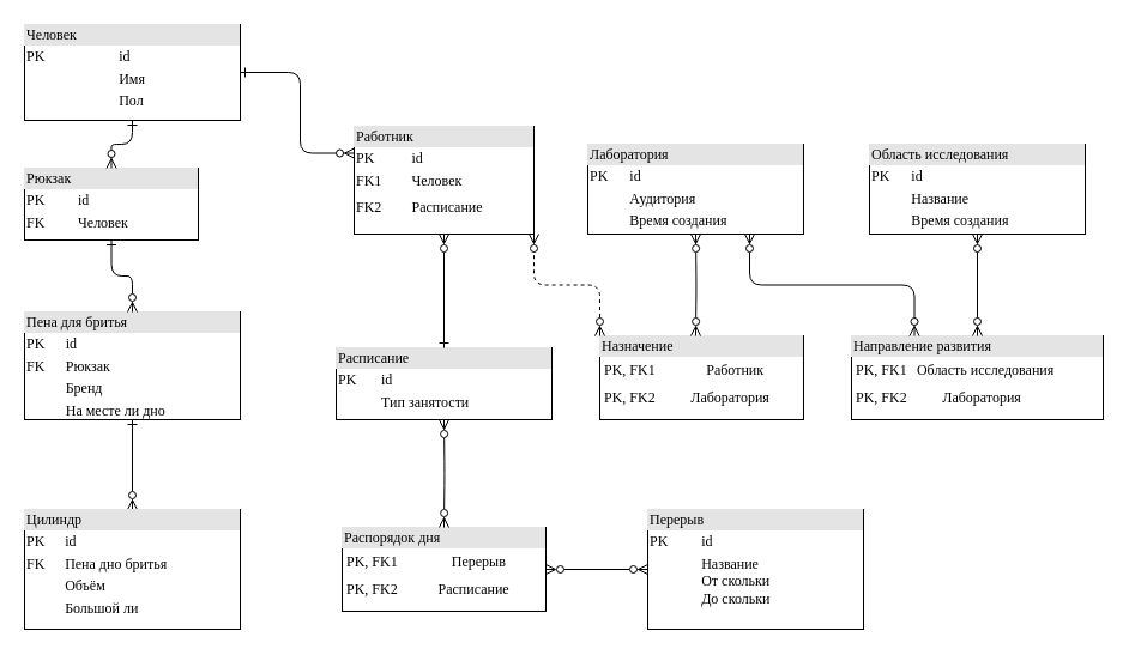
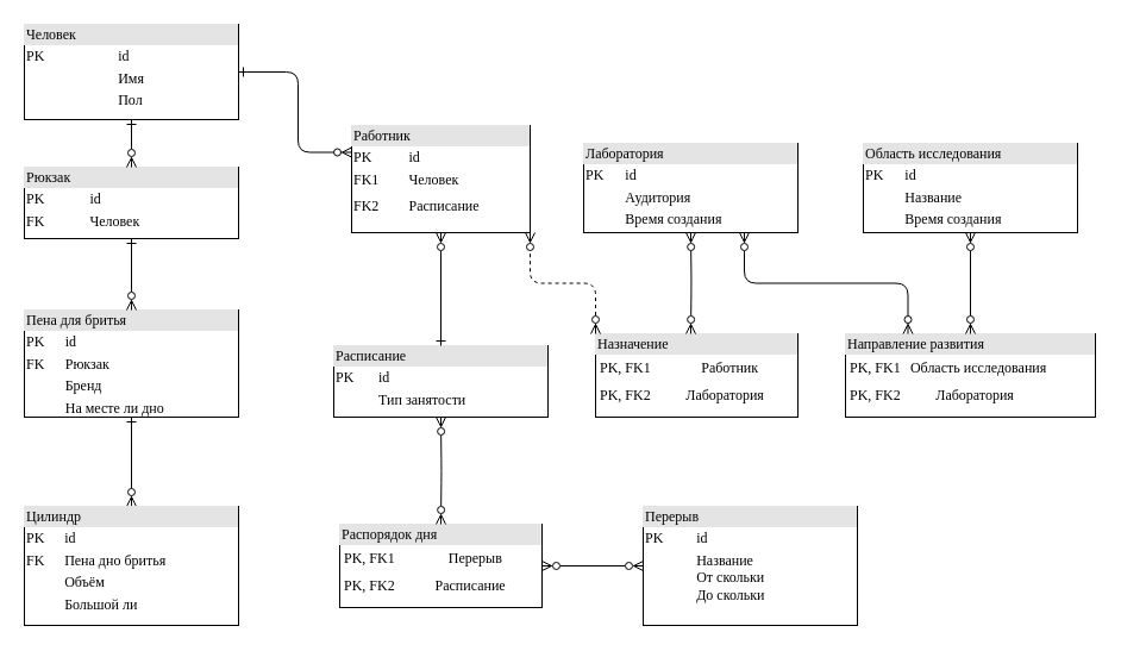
  <mxCell id="0" />
  <mxCell id="1" parent="0" />
  <mxCell id="2" value="&lt;div style=&quot;box-sizing:border-box;width:100%;background:#e4e4e4;padding:2px;&quot;&gt;Человек&lt;/div&gt;&lt;table style=&quot;width:100%;font-size:1em;&quot; cellpadding=&quot;2&quot; cellspacing=&quot;0&quot;&gt;&lt;tbody&gt;&lt;tr&gt;&lt;td&gt;PK&lt;/td&gt;&lt;td&gt;id&lt;/td&gt;&lt;/tr&gt;&lt;tr&gt;&lt;td&gt;&lt;br&gt;&lt;/td&gt;&lt;td&gt;Имя&lt;/td&gt;&lt;/tr&gt;&lt;tr&gt;&lt;td&gt;&lt;/td&gt;&lt;td&gt;Пол&lt;/td&gt;&lt;/tr&gt;&lt;/tbody&gt;&lt;/table&gt;" style="verticalAlign=top;align=left;overflow=fill;html=1;rounded=0;shadow=0;comic=0;labelBackgroundColor=none;strokeWidth=1;fontFamily=Verdana;fontSize=12" parent="1" vertex="1"><mxGeometry x="20" y="20" width="180" height="80" as="geometry" /></mxCell>
  <mxCell id="3" value="&lt;div style=&quot;box-sizing: border-box ; width: 100% ; background: #e4e4e4 ; padding: 2px&quot;&gt;Работник&lt;/div&gt;&lt;table style=&quot;width: 100% ; font-size: 1em&quot; cellpadding=&quot;2&quot; cellspacing=&quot;0&quot;&gt;&lt;tbody&gt;&lt;tr&gt;&lt;td&gt;PK&lt;/td&gt;&lt;td&gt;id&lt;/td&gt;&lt;/tr&gt;&lt;tr&gt;&lt;td&gt;FK1&lt;/td&gt;&lt;td&gt;Человек&lt;/td&gt;&lt;/tr&gt;&lt;tr&gt;&lt;td&gt;&lt;/td&gt;&lt;td&gt;&lt;/td&gt;&lt;/tr&gt;&lt;tr&gt;&lt;td&gt;FK2&amp;nbsp;&lt;br&gt;&lt;/td&gt;&lt;td&gt;Расписание&lt;br&gt;&lt;/td&gt;&lt;/tr&gt;&lt;tr&gt;&lt;td&gt;&lt;/td&gt;&lt;td&gt;&lt;br&gt;&lt;/td&gt;&lt;/tr&gt;&lt;/tbody&gt;&lt;/table&gt;" style="verticalAlign=top;align=left;overflow=fill;html=1;rounded=0;shadow=0;comic=0;labelBackgroundColor=none;strokeWidth=1;fontFamily=Verdana;fontSize=12" parent="1" vertex="1"><mxGeometry x="295" y="105" width="150" height="90" as="geometry" /></mxCell>
  <mxCell id="4" style="edgeStyle=orthogonalEdgeStyle;html=1;labelBackgroundColor=none;startArrow=ERzeroToMany;endArrow=ERone;fontFamily=Verdana;fontSize=12;align=left;startFill=0;endFill=0;" parent="1" source="5" target="6" edge="1"><mxGeometry relative="1" as="geometry" /></mxCell>
  <mxCell id="5" value="&lt;div style=&quot;box-sizing: border-box ; width: 100% ; background: #e4e4e4 ; padding: 2px&quot;&gt;Цилиндр&lt;/div&gt;&lt;table style=&quot;width: 100% ; font-size: 1em&quot; cellpadding=&quot;2&quot; cellspacing=&quot;0&quot;&gt;&lt;tbody&gt;&lt;tr&gt;&lt;td&gt;PK&lt;/td&gt;&lt;td&gt;id&lt;/td&gt;&lt;/tr&gt;&lt;tr&gt;&lt;td&gt;FK&lt;/td&gt;&lt;td&gt;Пена дно бритья&lt;/td&gt;&lt;/tr&gt;&lt;tr&gt;&lt;td&gt;&lt;/td&gt;&lt;td&gt;Объём&lt;/td&gt;&lt;/tr&gt;&lt;tr&gt;&lt;td&gt;&lt;br&gt;&lt;/td&gt;&lt;td&gt;Большой ли&lt;br&gt;&lt;/td&gt;&lt;/tr&gt;&lt;/tbody&gt;&lt;/table&gt;" style="verticalAlign=top;align=left;overflow=fill;html=1;rounded=0;shadow=0;comic=0;labelBackgroundColor=none;strokeWidth=1;fontFamily=Verdana;fontSize=12" parent="1" vertex="1"><mxGeometry x="20" y="425" width="180" height="100" as="geometry" /></mxCell>
  <mxCell id="6" value="&lt;div style=&quot;box-sizing: border-box ; width: 100% ; background: #e4e4e4 ; padding: 2px&quot;&gt;Пена для бритья&lt;/div&gt;&lt;table style=&quot;width: 100% ; font-size: 1em&quot; cellpadding=&quot;2&quot; cellspacing=&quot;0&quot;&gt;&lt;tbody&gt;&lt;tr&gt;&lt;td&gt;PK&lt;/td&gt;&lt;td&gt;id&lt;/td&gt;&lt;/tr&gt;&lt;tr&gt;&lt;td&gt;FK&lt;/td&gt;&lt;td&gt;Рюкзак&lt;/td&gt;&lt;/tr&gt;&lt;tr&gt;&lt;td&gt;&lt;/td&gt;&lt;td&gt;Бренд&lt;/td&gt;&lt;/tr&gt;&lt;tr&gt;&lt;td&gt;&lt;br&gt;&lt;/td&gt;&lt;td&gt;На месте ли дно&lt;br&gt;&lt;/td&gt;&lt;/tr&gt;&lt;/tbody&gt;&lt;/table&gt;" style="verticalAlign=top;align=left;overflow=fill;html=1;rounded=0;shadow=0;comic=0;labelBackgroundColor=none;strokeWidth=1;fontFamily=Verdana;fontSize=12" parent="1" vertex="1"><mxGeometry x="20" y="260" width="180" height="90" as="geometry" /></mxCell>
  <mxCell id="7" style="edgeStyle=orthogonalEdgeStyle;html=1;entryX=0.5;entryY=0;labelBackgroundColor=none;startArrow=ERone;endArrow=ERzeroToMany;fontFamily=Verdana;fontSize=12;align=left;startFill=0;endFill=0;" parent="1" source="8" target="6" edge="1"><mxGeometry relative="1" as="geometry" /></mxCell>
- <mxCell id="8" value="&lt;div style=&quot;box-sizing:border-box;width:100%;background:#e4e4e4;padding:2px;&quot;&gt;Рюкзак&lt;/div&gt;&lt;table style=&quot;width:100%;font-size:1em;&quot; cellpadding=&quot;2&quot; cellspacing=&quot;0&quot;&gt;&lt;tbody&gt;&lt;tr&gt;&lt;td&gt;PK&lt;/td&gt;&lt;td&gt;id&lt;/td&gt;&lt;/tr&gt;&lt;tr&gt;&lt;td&gt;FK&lt;/td&gt;&lt;td&gt;Человек&lt;/td&gt;&lt;/tr&gt;&lt;tr&gt;&lt;td&gt;&lt;/td&gt;&lt;td&gt;&lt;br&gt;&lt;/td&gt;&lt;/tr&gt;&lt;/tbody&gt;&lt;/table&gt;" style="verticalAlign=top;align=left;overflow=fill;html=1;rounded=0;shadow=0;comic=0;labelBackgroundColor=none;strokeWidth=1;fontFamily=Verdana;fontSize=12" parent="1" vertex="1"><mxGeometry x="20" y="140" width="145" height="60" as="geometry" /></mxCell>
+ <mxCell id="8" value="&lt;div style=&quot;box-sizing:border-box;width:100%;background:#e4e4e4;padding:2px;&quot;&gt;Рюкзак&lt;/div&gt;&lt;table style=&quot;width:100%;font-size:1em;&quot; cellpadding=&quot;2&quot; cellspacing=&quot;0&quot;&gt;&lt;tbody&gt;&lt;tr&gt;&lt;td&gt;PK&lt;/td&gt;&lt;td&gt;id&lt;/td&gt;&lt;/tr&gt;&lt;tr&gt;&lt;td&gt;FK&lt;/td&gt;&lt;td&gt;Человек&lt;/td&gt;&lt;/tr&gt;&lt;tr&gt;&lt;td&gt;&lt;/td&gt;&lt;td&gt;&lt;br&gt;&lt;/td&gt;&lt;/tr&gt;&lt;/tbody&gt;&lt;/table&gt;" style="verticalAlign=top;align=left;overflow=fill;html=1;rounded=0;shadow=0;comic=0;labelBackgroundColor=none;strokeWidth=1;fontFamily=Verdana;fontSize=12" parent="1" vertex="1"><mxGeometry x="20" y="140" width="180" height="60" as="geometry" /></mxCell>
  <mxCell id="9" style="edgeStyle=orthogonalEdgeStyle;rounded=0;orthogonalLoop=1;jettySize=auto;html=1;entryX=1;entryY=0.5;entryDx=0;entryDy=0;strokeColor=none;" edge="1" parent="1" target="8"><mxGeometry relative="1" as="geometry"><mxPoint x="340" y="235.077" as="sourcePoint" /></mxGeometry></mxCell>
  <mxCell id="10" value="&lt;div style=&quot;box-sizing: border-box ; width: 100% ; background: #e4e4e4 ; padding: 2px&quot;&gt;Расписание&lt;br&gt;&lt;/div&gt;&lt;table style=&quot;width: 100% ; font-size: 1em&quot; cellpadding=&quot;2&quot; cellspacing=&quot;0&quot;&gt;&lt;tbody&gt;&lt;tr&gt;&lt;td&gt;PK&lt;/td&gt;&lt;td&gt;id&lt;/td&gt;&lt;/tr&gt;&lt;tr&gt;&lt;td&gt;&lt;br&gt;&lt;/td&gt;&lt;td&gt;Тип занятости&lt;/td&gt;&lt;/tr&gt;&lt;tr&gt;&lt;td&gt;&lt;/td&gt;&lt;td&gt;&lt;/td&gt;&lt;/tr&gt;&lt;/tbody&gt;&lt;/table&gt;" style="verticalAlign=top;align=left;overflow=fill;html=1;rounded=0;shadow=0;comic=0;labelBackgroundColor=none;strokeWidth=1;fontFamily=Verdana;fontSize=12" parent="1" vertex="1"><mxGeometry x="280" y="290" width="180" height="60" as="geometry" /></mxCell>
  <mxCell id="11" value="" style="edgeStyle=orthogonalEdgeStyle;html=1;endArrow=ERzeroToMany;startArrow=ERone;labelBackgroundColor=none;fontFamily=Verdana;fontSize=12;align=left;exitX=0.5;exitY=1;entryX=0.5;entryY=0;startFill=0;endFill=0;" parent="1" source="2" target="8" edge="1"><mxGeometry width="100" height="100" relative="1" as="geometry"><mxPoint x="220" y="140" as="sourcePoint" /><mxPoint x="320" y="40" as="targetPoint" /></mxGeometry></mxCell>
  <mxCell id="12" value="&lt;div style=&quot;box-sizing: border-box ; width: 100% ; background: #e4e4e4 ; padding: 2px&quot;&gt;Перерыв&lt;/div&gt;&lt;table style=&quot;width: 100% ; font-size: 1em&quot; cellpadding=&quot;2&quot; cellspacing=&quot;0&quot;&gt;&lt;tbody&gt;&lt;tr&gt;&lt;td&gt;PK&lt;/td&gt;&lt;td&gt;id&lt;/td&gt;&lt;/tr&gt;&lt;tr&gt;&lt;td&gt;&lt;br&gt;&lt;/td&gt;&lt;td&gt;Название&lt;br&gt;От скольки&lt;br&gt;До скольки&lt;/td&gt;&lt;/tr&gt;&lt;tr&gt;&lt;td&gt;&lt;/td&gt;&lt;td&gt;&lt;/td&gt;&lt;/tr&gt;&lt;/tbody&gt;&lt;/table&gt;" style="verticalAlign=top;align=left;overflow=fill;html=1;rounded=0;shadow=0;comic=0;labelBackgroundColor=none;strokeWidth=1;fontFamily=Verdana;fontSize=12" vertex="1" parent="1"><mxGeometry x="540" y="425" width="180" height="100" as="geometry" /></mxCell>
  <mxCell id="13" value="&lt;div style=&quot;box-sizing: border-box ; width: 100% ; background: #e4e4e4 ; padding: 2px&quot;&gt;Распорядок дня&amp;nbsp;&lt;br&gt;&lt;/div&gt;&lt;table style=&quot;width: 100% ; font-size: 1em&quot; cellpadding=&quot;2&quot; cellspacing=&quot;0&quot;&gt;&lt;tbody&gt;&lt;tr&gt;&lt;td&gt;&lt;table style=&quot;border-color: var(--border-color); font-size: 1em; width: 180px;&quot; cellpadding=&quot;2&quot; cellspacing=&quot;0&quot;&gt;&lt;tbody style=&quot;border-color: var(--border-color);&quot;&gt;&lt;tr style=&quot;border-color: var(--border-color);&quot;&gt;&lt;td style=&quot;border-color: var(--border-color);&quot;&gt;PK, FK1&lt;/td&gt;&lt;td style=&quot;border-color: var(--border-color);&quot;&gt;Перерыв&lt;/td&gt;&lt;/tr&gt;&lt;/tbody&gt;&lt;/table&gt;&lt;/td&gt;&lt;td&gt;&lt;br&gt;&lt;/td&gt;&lt;/tr&gt;&lt;tr&gt;&lt;td&gt;&lt;table style=&quot;border-color: var(--border-color); font-size: 1em; width: 180px;&quot; cellpadding=&quot;2&quot; cellspacing=&quot;0&quot;&gt;&lt;tbody style=&quot;border-color: var(--border-color);&quot;&gt;&lt;tr style=&quot;border-color: var(--border-color);&quot;&gt;&lt;td style=&quot;border-color: var(--border-color);&quot;&gt;PK, FK2&lt;/td&gt;&lt;td style=&quot;border-color: var(--border-color);&quot;&gt;Расписание&lt;/td&gt;&lt;/tr&gt;&lt;/tbody&gt;&lt;/table&gt;&lt;/td&gt;&lt;td&gt;&lt;br&gt;&lt;/td&gt;&lt;/tr&gt;&lt;tr&gt;&lt;td&gt;&lt;/td&gt;&lt;td&gt;&lt;/td&gt;&lt;/tr&gt;&lt;/tbody&gt;&lt;/table&gt;" style="verticalAlign=top;align=left;overflow=fill;html=1;rounded=0;shadow=0;comic=0;labelBackgroundColor=none;strokeWidth=1;fontFamily=Verdana;fontSize=12" vertex="1" parent="1"><mxGeometry x="285" y="440" width="170" height="70" as="geometry" /></mxCell>
  <mxCell id="14" style="edgeStyle=orthogonalEdgeStyle;html=1;labelBackgroundColor=none;startArrow=ERzeroToMany;endArrow=ERzeroToMany;fontFamily=Verdana;fontSize=12;align=left;startFill=0;endFill=0;entryX=0;entryY=0.5;entryDx=0;entryDy=0;exitX=1;exitY=0.5;exitDx=0;exitDy=0;" edge="1" parent="1" source="13" target="12"><mxGeometry relative="1" as="geometry"><mxPoint x="490" y="485" as="sourcePoint" /><mxPoint x="570" y="485" as="targetPoint" /></mxGeometry></mxCell>
  <mxCell id="15" style="edgeStyle=orthogonalEdgeStyle;html=1;entryX=0;entryY=0.25;labelBackgroundColor=none;startArrow=ERone;endArrow=ERzeroToMany;fontFamily=Verdana;fontSize=12;align=left;startFill=0;endFill=0;entryDx=0;entryDy=0;exitX=1;exitY=0.5;exitDx=0;exitDy=0;" edge="1" parent="1" source="2" target="3"><mxGeometry relative="1" as="geometry"><mxPoint x="120" y="210" as="sourcePoint" /><mxPoint x="120" y="270" as="targetPoint" /><Array as="points"><mxPoint x="250" y="60" /><mxPoint x="250" y="128" /></Array></mxGeometry></mxCell>
  <mxCell id="16" style="edgeStyle=orthogonalEdgeStyle;html=1;labelBackgroundColor=none;startArrow=ERzeroToMany;endArrow=ERzeroToMany;fontFamily=Verdana;fontSize=12;align=left;startFill=0;endFill=0;entryX=0.5;entryY=1;entryDx=0;entryDy=0;" edge="1" parent="1" target="10"><mxGeometry relative="1" as="geometry"><mxPoint x="370" y="440" as="sourcePoint" /><mxPoint x="550" y="485" as="targetPoint" /></mxGeometry></mxCell>
  <mxCell id="17" value="" style="edgeStyle=orthogonalEdgeStyle;html=1;endArrow=ERone;startArrow=ERzeroToMany;labelBackgroundColor=none;fontFamily=Verdana;fontSize=12;align=left;entryX=0.5;entryY=0;startFill=0;endFill=0;entryDx=0;entryDy=0;exitX=0.5;exitY=1;exitDx=0;exitDy=0;" edge="1" parent="1" source="3" target="10"><mxGeometry width="100" height="100" relative="1" as="geometry"><mxPoint x="370" y="200" as="sourcePoint" /><mxPoint x="120" y="150" as="targetPoint" /></mxGeometry></mxCell>
  <mxCell id="18" value="&lt;div style=&quot;box-sizing:border-box;width:100%;background:#e4e4e4;padding:2px;&quot;&gt;Область исследования&amp;nbsp;&lt;br&gt;&lt;/div&gt;&lt;table style=&quot;width:100%;font-size:1em;&quot; cellpadding=&quot;2&quot; cellspacing=&quot;0&quot;&gt;&lt;tbody&gt;&lt;tr&gt;&lt;td&gt;PK&lt;/td&gt;&lt;td&gt;id&lt;/td&gt;&lt;/tr&gt;&lt;tr&gt;&lt;td&gt;&lt;br&gt;&lt;/td&gt;&lt;td&gt;Название&lt;/td&gt;&lt;/tr&gt;&lt;tr&gt;&lt;td&gt;&lt;/td&gt;&lt;td&gt;Время создания&lt;/td&gt;&lt;/tr&gt;&lt;/tbody&gt;&lt;/table&gt;" style="verticalAlign=top;align=left;overflow=fill;html=1;rounded=0;shadow=0;comic=0;labelBackgroundColor=none;strokeWidth=1;fontFamily=Verdana;fontSize=12" vertex="1" parent="1"><mxGeometry x="725" y="120" width="180" height="75" as="geometry" /></mxCell>
  <mxCell id="19" value="&lt;div style=&quot;box-sizing:border-box;width:100%;background:#e4e4e4;padding:2px;&quot;&gt;Лаборатория&lt;/div&gt;&lt;table style=&quot;width:100%;font-size:1em;&quot; cellpadding=&quot;2&quot; cellspacing=&quot;0&quot;&gt;&lt;tbody&gt;&lt;tr&gt;&lt;td&gt;PK&lt;/td&gt;&lt;td&gt;id&lt;/td&gt;&lt;/tr&gt;&lt;tr&gt;&lt;td&gt;&lt;br&gt;&lt;/td&gt;&lt;td&gt;Аудитория&lt;/td&gt;&lt;/tr&gt;&lt;tr&gt;&lt;td&gt;&lt;/td&gt;&lt;td&gt;Время создания&lt;/td&gt;&lt;/tr&gt;&lt;/tbody&gt;&lt;/table&gt;" style="verticalAlign=top;align=left;overflow=fill;html=1;rounded=0;shadow=0;comic=0;labelBackgroundColor=none;strokeWidth=1;fontFamily=Verdana;fontSize=12" vertex="1" parent="1"><mxGeometry x="490" y="120" width="180" height="75" as="geometry" /></mxCell>
  <mxCell id="20" value="&lt;div style=&quot;box-sizing: border-box ; width: 100% ; background: #e4e4e4 ; padding: 2px&quot;&gt;Назначение&lt;/div&gt;&lt;table style=&quot;width: 100% ; font-size: 1em&quot; cellpadding=&quot;2&quot; cellspacing=&quot;0&quot;&gt;&lt;tbody&gt;&lt;tr&gt;&lt;td&gt;&lt;table style=&quot;border-color: var(--border-color); font-size: 1em; width: 180px;&quot; cellpadding=&quot;2&quot; cellspacing=&quot;0&quot;&gt;&lt;tbody style=&quot;border-color: var(--border-color);&quot;&gt;&lt;tr style=&quot;border-color: var(--border-color);&quot;&gt;&lt;td style=&quot;border-color: var(--border-color);&quot;&gt;PK, FK1&lt;/td&gt;&lt;td style=&quot;border-color: var(--border-color);&quot;&gt;Работник&lt;/td&gt;&lt;/tr&gt;&lt;/tbody&gt;&lt;/table&gt;&lt;/td&gt;&lt;td&gt;&lt;br&gt;&lt;/td&gt;&lt;/tr&gt;&lt;tr&gt;&lt;td&gt;&lt;table style=&quot;border-color: var(--border-color); font-size: 1em; width: 180px;&quot; cellpadding=&quot;2&quot; cellspacing=&quot;0&quot;&gt;&lt;tbody style=&quot;border-color: var(--border-color);&quot;&gt;&lt;tr style=&quot;border-color: var(--border-color);&quot;&gt;&lt;td style=&quot;border-color: var(--border-color);&quot;&gt;PK, FK2&lt;/td&gt;&lt;td style=&quot;border-color: var(--border-color);&quot;&gt;Лаборатория&lt;/td&gt;&lt;/tr&gt;&lt;/tbody&gt;&lt;/table&gt;&lt;/td&gt;&lt;td&gt;&lt;br&gt;&lt;/td&gt;&lt;/tr&gt;&lt;tr&gt;&lt;td&gt;&lt;/td&gt;&lt;td&gt;&lt;/td&gt;&lt;/tr&gt;&lt;/tbody&gt;&lt;/table&gt;" style="verticalAlign=top;align=left;overflow=fill;html=1;rounded=0;shadow=0;comic=0;labelBackgroundColor=none;strokeWidth=1;fontFamily=Verdana;fontSize=12" vertex="1" parent="1"><mxGeometry x="500" y="280" width="170" height="70" as="geometry" /></mxCell>
  <mxCell id="21" style="edgeStyle=orthogonalEdgeStyle;html=1;labelBackgroundColor=none;startArrow=ERzeroToMany;endArrow=ERzeroToMany;fontFamily=Verdana;fontSize=12;align=left;startFill=0;endFill=0;entryX=0.5;entryY=1;entryDx=0;entryDy=0;" edge="1" parent="1" target="19"><mxGeometry relative="1" as="geometry"><mxPoint x="580" y="280" as="sourcePoint" /><mxPoint x="380" y="360" as="targetPoint" /></mxGeometry></mxCell>
  <mxCell id="22" style="edgeStyle=orthogonalEdgeStyle;html=1;labelBackgroundColor=none;startArrow=ERzeroToMany;endArrow=ERzeroToMany;fontFamily=Verdana;fontSize=12;align=left;startFill=0;endFill=0;entryX=1;entryY=1;entryDx=0;entryDy=0;exitX=0;exitY=0;exitDx=0;exitDy=0;dashed=1;" edge="1" parent="1" source="20" target="3"><mxGeometry relative="1" as="geometry"><mxPoint x="390" y="460" as="sourcePoint" /><mxPoint x="390" y="370" as="targetPoint" /></mxGeometry></mxCell>
  <mxCell id="23" value="&lt;div style=&quot;box-sizing: border-box ; width: 100% ; background: #e4e4e4 ; padding: 2px&quot;&gt;Направление развития&lt;/div&gt;&lt;table style=&quot;width: 100% ; font-size: 1em&quot; cellpadding=&quot;2&quot; cellspacing=&quot;0&quot;&gt;&lt;tbody&gt;&lt;tr&gt;&lt;td&gt;&lt;table style=&quot;border-color: var(--border-color); font-size: 1em; width: 180px;&quot; cellpadding=&quot;2&quot; cellspacing=&quot;0&quot;&gt;&lt;tbody style=&quot;border-color: var(--border-color);&quot;&gt;&lt;tr style=&quot;border-color: var(--border-color);&quot;&gt;&lt;td style=&quot;border-color: var(--border-color);&quot;&gt;PK, FK1&lt;/td&gt;&lt;td style=&quot;border-color: var(--border-color);&quot;&gt;Область исследования&lt;/td&gt;&lt;/tr&gt;&lt;/tbody&gt;&lt;/table&gt;&lt;/td&gt;&lt;td&gt;&lt;br&gt;&lt;/td&gt;&lt;/tr&gt;&lt;tr&gt;&lt;td&gt;&lt;table style=&quot;border-color: var(--border-color); font-size: 1em; width: 180px;&quot; cellpadding=&quot;2&quot; cellspacing=&quot;0&quot;&gt;&lt;tbody style=&quot;border-color: var(--border-color);&quot;&gt;&lt;tr style=&quot;border-color: var(--border-color);&quot;&gt;&lt;td style=&quot;border-color: var(--border-color);&quot;&gt;PK, FK2&lt;/td&gt;&lt;td style=&quot;border-color: var(--border-color);&quot;&gt;Лаборатория&lt;/td&gt;&lt;/tr&gt;&lt;/tbody&gt;&lt;/table&gt;&lt;/td&gt;&lt;td&gt;&lt;br&gt;&lt;/td&gt;&lt;/tr&gt;&lt;tr&gt;&lt;td&gt;&lt;/td&gt;&lt;td&gt;&lt;/td&gt;&lt;/tr&gt;&lt;/tbody&gt;&lt;/table&gt;" style="verticalAlign=top;align=left;overflow=fill;html=1;rounded=0;shadow=0;comic=0;labelBackgroundColor=none;strokeWidth=1;fontFamily=Verdana;fontSize=12" vertex="1" parent="1"><mxGeometry x="710" y="280" width="210" height="70" as="geometry" /></mxCell>
  <mxCell id="24" style="edgeStyle=orthogonalEdgeStyle;html=1;labelBackgroundColor=none;startArrow=ERzeroToMany;endArrow=ERzeroToMany;fontFamily=Verdana;fontSize=12;align=left;startFill=0;endFill=0;entryX=0.75;entryY=1;entryDx=0;entryDy=0;exitX=0.25;exitY=0;exitDx=0;exitDy=0;" edge="1" parent="1" source="23" target="19"><mxGeometry relative="1" as="geometry"><mxPoint x="590" y="290" as="sourcePoint" /><mxPoint x="590" y="205" as="targetPoint" /></mxGeometry></mxCell>
  <mxCell id="25" style="edgeStyle=orthogonalEdgeStyle;html=1;labelBackgroundColor=none;startArrow=ERzeroToMany;endArrow=ERzeroToMany;fontFamily=Verdana;fontSize=12;align=left;startFill=0;endFill=0;entryX=0.5;entryY=1;entryDx=0;entryDy=0;exitX=0.5;exitY=0;exitDx=0;exitDy=0;" edge="1" parent="1" source="23" target="18"><mxGeometry relative="1" as="geometry"><mxPoint x="840" y="280" as="sourcePoint" /><mxPoint x="810" y="220" as="targetPoint" /></mxGeometry></mxCell>
